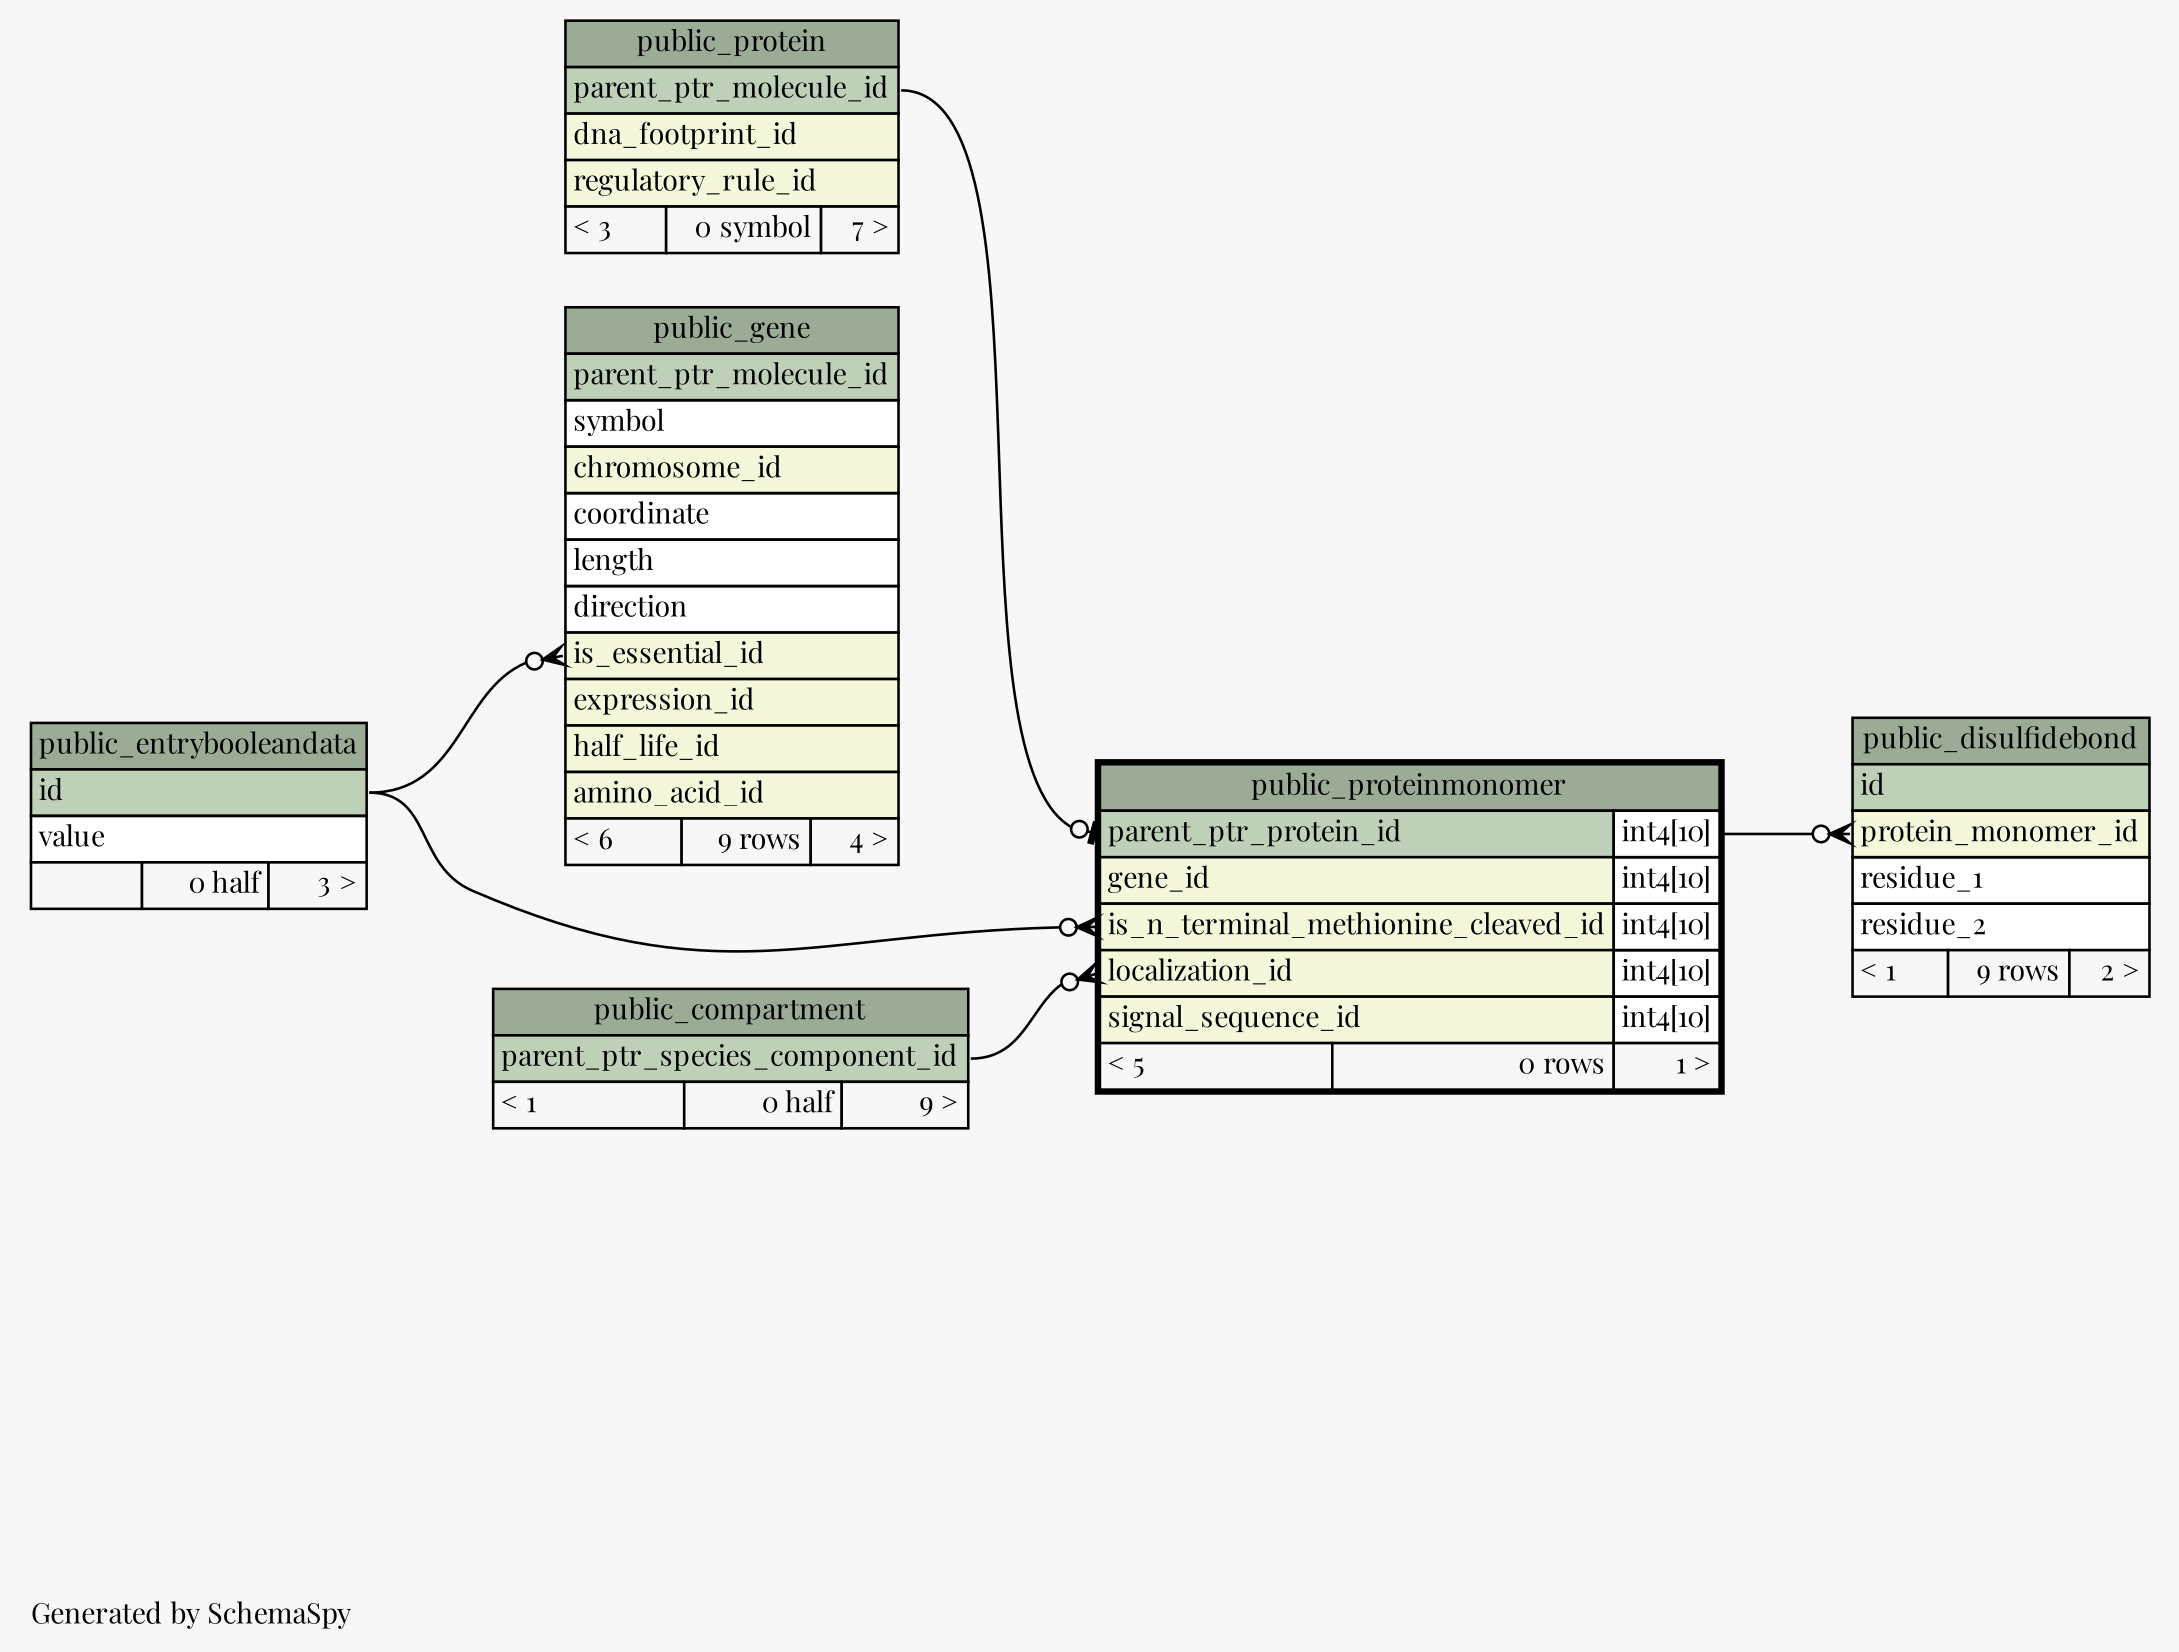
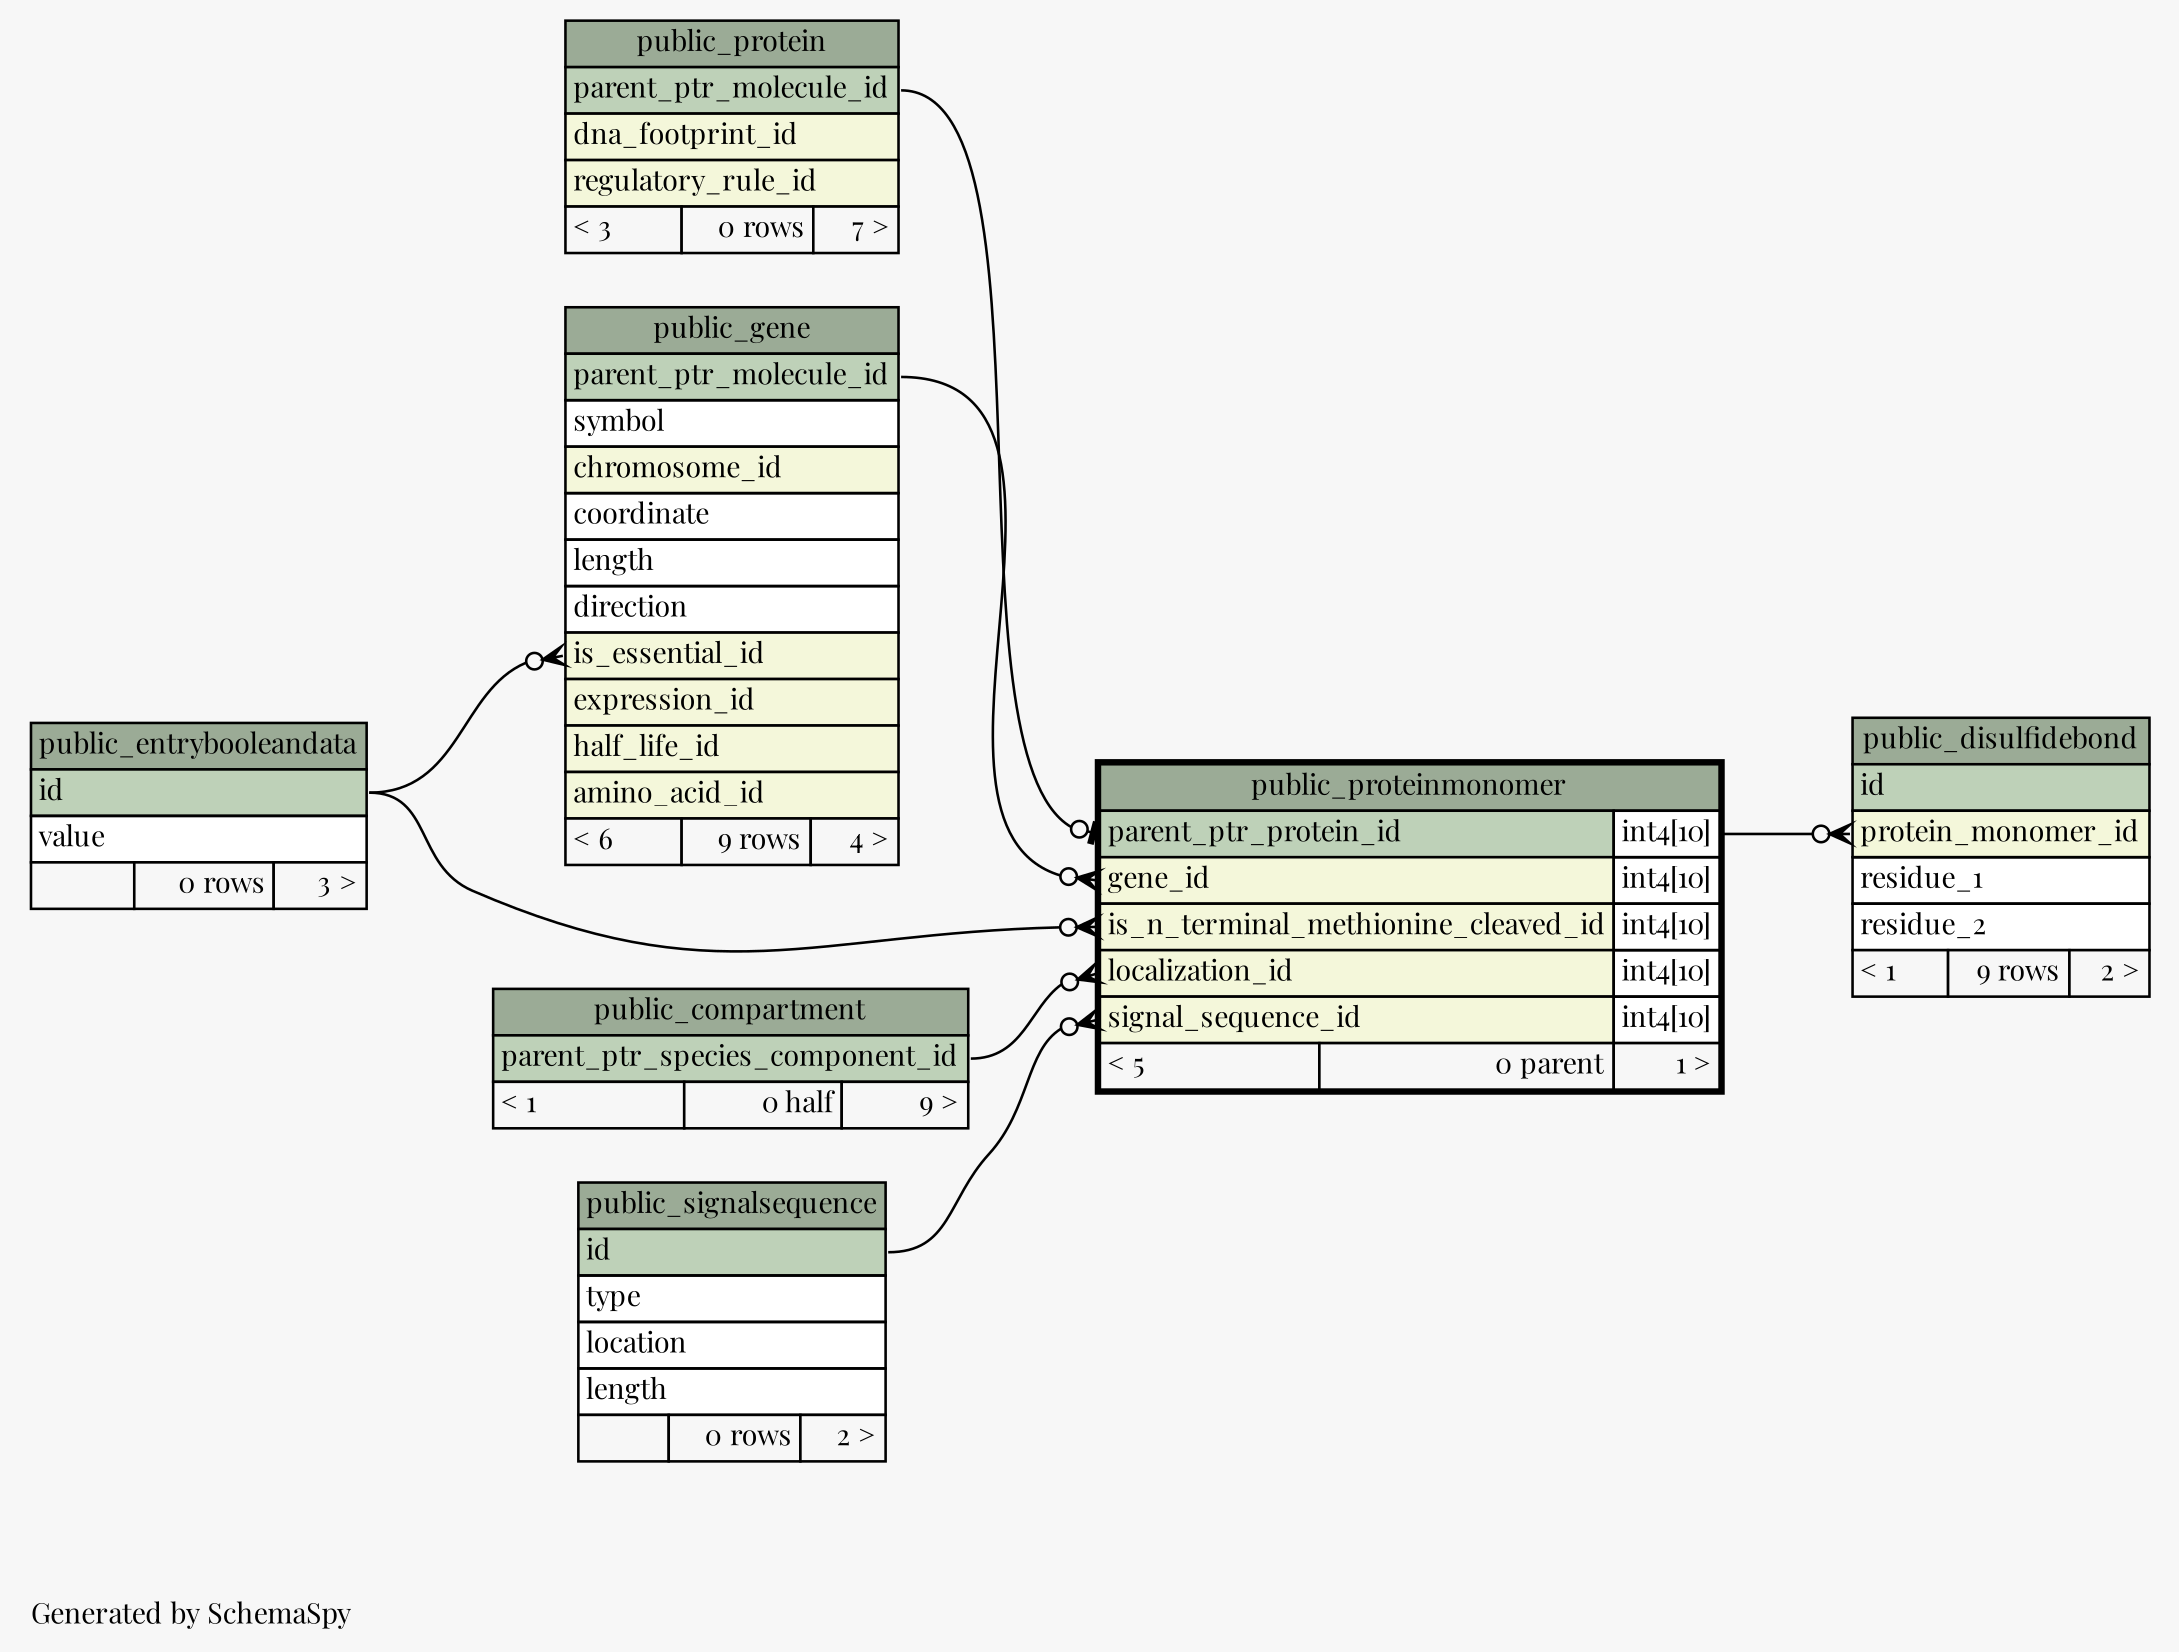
  digraph {
    bgcolor="#f7f7f7"
    fontname="Playfair Display"
    fontsize=11
    label="\nGenerated by SchemaSpy"
    labeljust=l
    nodesep=0.18
    rankdir=RL
    ranksep=0.46
    node [fontname="Playfair Display" fontsize=11 shape=plaintext]
    edge [arrowhead=none arrowsize=0.8 arrowtail=crowodot dir=back fontname="Playfair Display" headport="id:e"]
    n1 [label=<     <TABLE BORDER="0" CELLBORDER="1" CELLSPACING="0" BGCOLOR="#ffffff">       <TR><TD COLSPAN="3" BGCOLOR="#9bab96" ALIGN="CENTER">public_disulfidebond</TD></TR>       <TR><TD PORT="id" COLSPAN="3" BGCOLOR="#bed1b8" ALIGN="LEFT">id</TD></TR>       <TR><TD PORT="protein_monomer_id" COLSPAN="3" BGCOLOR="#f4f7da" ALIGN="LEFT">protein_monomer_id</TD></TR>       <TR><TD PORT="residue_1" COLSPAN="3" ALIGN="LEFT">residue_1</TD></TR>       <TR><TD PORT="residue_2" COLSPAN="3" ALIGN="LEFT">residue_2</TD></TR>       <TR><TD ALIGN="LEFT" BGCOLOR="#f7f7f7">&lt; 1</TD><TD ALIGN="RIGHT" BGCOLOR="#f7f7f7">9 rows</TD><TD ALIGN="RIGHT" BGCOLOR="#f7f7f7">2 &gt;</TD></TR>     </TABLE>>]
-   n2 [label=<     <TABLE BORDER="2" CELLBORDER="1" CELLSPACING="0" BGCOLOR="#ffffff">       <TR><TD COLSPAN="3" BGCOLOR="#9bab96" ALIGN="CENTER">public_proteinmonomer</TD></TR>       <TR><TD PORT="parent_ptr_protein_id" COLSPAN="2" BGCOLOR="#bed1b8" ALIGN="LEFT">parent_ptr_protein_id</TD><TD PORT="parent_ptr_protein_id.type" ALIGN="LEFT">int4[10]</TD></TR>       <TR><TD PORT="gene_id" COLSPAN="2" BGCOLOR="#f4f7da" ALIGN="LEFT">gene_id</TD><TD PORT="gene_id.type" ALIGN="LEFT">int4[10]</TD></TR>       <TR><TD PORT="is_n_terminal_methionine_cleaved_id" COLSPAN="2" BGCOLOR="#f4f7da" ALIGN="LEFT">is_n_terminal_methionine_cleaved_id</TD><TD PORT="is_n_terminal_methionine_cleaved_id.type" ALIGN="LEFT">int4[10]</TD></TR>       <TR><TD PORT="localization_id" COLSPAN="2" BGCOLOR="#f4f7da" ALIGN="LEFT">localization_id</TD><TD PORT="localization_id.type" ALIGN="LEFT">int4[10]</TD></TR>       <TR><TD PORT="signal_sequence_id" COLSPAN="2" BGCOLOR="#f4f7da" ALIGN="LEFT">signal_sequence_id</TD><TD PORT="signal_sequence_id.type" ALIGN="LEFT">int4[10]</TD></TR>       <TR><TD ALIGN="LEFT" BGCOLOR="#f7f7f7">&lt; 5</TD><TD ALIGN="RIGHT" BGCOLOR="#f7f7f7">0 rows</TD><TD ALIGN="RIGHT" BGCOLOR="#f7f7f7">1 &gt;</TD></TR>     </TABLE>>]
+   n2 [label=<     <TABLE BORDER="2" CELLBORDER="1" CELLSPACING="0" BGCOLOR="#ffffff">       <TR><TD COLSPAN="3" BGCOLOR="#9bab96" ALIGN="CENTER">public_proteinmonomer</TD></TR>       <TR><TD PORT="parent_ptr_protein_id" COLSPAN="2" BGCOLOR="#bed1b8" ALIGN="LEFT">parent_ptr_protein_id</TD><TD PORT="parent_ptr_protein_id.type" ALIGN="LEFT">int4[10]</TD></TR>       <TR><TD PORT="gene_id" COLSPAN="2" BGCOLOR="#f4f7da" ALIGN="LEFT">gene_id</TD><TD PORT="gene_id.type" ALIGN="LEFT">int4[10]</TD></TR>       <TR><TD PORT="is_n_terminal_methionine_cleaved_id" COLSPAN="2" BGCOLOR="#f4f7da" ALIGN="LEFT">is_n_terminal_methionine_cleaved_id</TD><TD PORT="is_n_terminal_methionine_cleaved_id.type" ALIGN="LEFT">int4[10]</TD></TR>       <TR><TD PORT="localization_id" COLSPAN="2" BGCOLOR="#f4f7da" ALIGN="LEFT">localization_id</TD><TD PORT="localization_id.type" ALIGN="LEFT">int4[10]</TD></TR>       <TR><TD PORT="signal_sequence_id" COLSPAN="2" BGCOLOR="#f4f7da" ALIGN="LEFT">signal_sequence_id</TD><TD PORT="signal_sequence_id.type" ALIGN="LEFT">int4[10]</TD></TR>       <TR><TD ALIGN="LEFT" BGCOLOR="#f7f7f7">&lt; 5</TD><TD ALIGN="RIGHT" BGCOLOR="#f7f7f7">0 parent</TD><TD ALIGN="RIGHT" BGCOLOR="#f7f7f7">1 &gt;</TD></TR>     </TABLE>>]
    n3 [label=<     <TABLE BORDER="0" CELLBORDER="1" CELLSPACING="0" BGCOLOR="#ffffff">       <TR><TD COLSPAN="3" BGCOLOR="#9bab96" ALIGN="CENTER">public_gene</TD></TR>       <TR><TD PORT="parent_ptr_molecule_id" COLSPAN="3" BGCOLOR="#bed1b8" ALIGN="LEFT">parent_ptr_molecule_id</TD></TR>       <TR><TD PORT="symbol" COLSPAN="3" ALIGN="LEFT">symbol</TD></TR>       <TR><TD PORT="chromosome_id" COLSPAN="3" BGCOLOR="#f4f7da" ALIGN="LEFT">chromosome_id</TD></TR>       <TR><TD PORT="coordinate" COLSPAN="3" ALIGN="LEFT">coordinate</TD></TR>       <TR><TD PORT="length" COLSPAN="3" ALIGN="LEFT">length</TD></TR>       <TR><TD PORT="direction" COLSPAN="3" ALIGN="LEFT">direction</TD></TR>       <TR><TD PORT="is_essential_id" COLSPAN="3" BGCOLOR="#f4f7da" ALIGN="LEFT">is_essential_id</TD></TR>       <TR><TD PORT="expression_id" COLSPAN="3" BGCOLOR="#f4f7da" ALIGN="LEFT">expression_id</TD></TR>       <TR><TD PORT="half_life_id" COLSPAN="3" BGCOLOR="#f4f7da" ALIGN="LEFT">half_life_id</TD></TR>       <TR><TD PORT="amino_acid_id" COLSPAN="3" BGCOLOR="#f4f7da" ALIGN="LEFT">amino_acid_id</TD></TR>       <TR><TD ALIGN="LEFT" BGCOLOR="#f7f7f7">&lt; 6</TD><TD ALIGN="RIGHT" BGCOLOR="#f7f7f7">9 rows</TD><TD ALIGN="RIGHT" BGCOLOR="#f7f7f7">4 &gt;</TD></TR>     </TABLE>>]
-   n4 [label=<     <TABLE BORDER="0" CELLBORDER="1" CELLSPACING="0" BGCOLOR="#ffffff">       <TR><TD COLSPAN="3" BGCOLOR="#9bab96" ALIGN="CENTER">public_entrybooleandata</TD></TR>       <TR><TD PORT="id" COLSPAN="3" BGCOLOR="#bed1b8" ALIGN="LEFT">id</TD></TR>       <TR><TD PORT="value" COLSPAN="3" ALIGN="LEFT">value</TD></TR>       <TR><TD ALIGN="LEFT" BGCOLOR="#f7f7f7">  </TD><TD ALIGN="RIGHT" BGCOLOR="#f7f7f7">0 half</TD><TD ALIGN="RIGHT" BGCOLOR="#f7f7f7">3 &gt;</TD></TR>     </TABLE>>]
+   n4 [label=<     <TABLE BORDER="0" CELLBORDER="1" CELLSPACING="0" BGCOLOR="#ffffff">       <TR><TD COLSPAN="3" BGCOLOR="#9bab96" ALIGN="CENTER">public_entrybooleandata</TD></TR>       <TR><TD PORT="id" COLSPAN="3" BGCOLOR="#bed1b8" ALIGN="LEFT">id</TD></TR>       <TR><TD PORT="value" COLSPAN="3" ALIGN="LEFT">value</TD></TR>       <TR><TD ALIGN="LEFT" BGCOLOR="#f7f7f7">  </TD><TD ALIGN="RIGHT" BGCOLOR="#f7f7f7">0 rows</TD><TD ALIGN="RIGHT" BGCOLOR="#f7f7f7">3 &gt;</TD></TR>     </TABLE>>]
    n5 [label=<     <TABLE BORDER="0" CELLBORDER="1" CELLSPACING="0" BGCOLOR="#ffffff">       <TR><TD COLSPAN="3" BGCOLOR="#9bab96" ALIGN="CENTER">public_compartment</TD></TR>       <TR><TD PORT="parent_ptr_species_component_id" COLSPAN="3" BGCOLOR="#bed1b8" ALIGN="LEFT">parent_ptr_species_component_id</TD></TR>       <TR><TD ALIGN="LEFT" BGCOLOR="#f7f7f7">&lt; 1</TD><TD ALIGN="RIGHT" BGCOLOR="#f7f7f7">0 half</TD><TD ALIGN="RIGHT" BGCOLOR="#f7f7f7">9 &gt;</TD></TR>     </TABLE>>]
-   n6 [label=<     <TABLE BORDER="0" CELLBORDER="1" CELLSPACING="0" BGCOLOR="#ffffff">       <TR><TD COLSPAN="3" BGCOLOR="#9bab96" ALIGN="CENTER">public_protein</TD></TR>       <TR><TD PORT="parent_ptr_molecule_id" COLSPAN="3" BGCOLOR="#bed1b8" ALIGN="LEFT">parent_ptr_molecule_id</TD></TR>       <TR><TD PORT="dna_footprint_id" COLSPAN="3" BGCOLOR="#f4f7da" ALIGN="LEFT">dna_footprint_id</TD></TR>       <TR><TD PORT="regulatory_rule_id" COLSPAN="3" BGCOLOR="#f4f7da" ALIGN="LEFT">regulatory_rule_id</TD></TR>       <TR><TD ALIGN="LEFT" BGCOLOR="#f7f7f7">&lt; 3</TD><TD ALIGN="RIGHT" BGCOLOR="#f7f7f7">0 symbol</TD><TD ALIGN="RIGHT" BGCOLOR="#f7f7f7">7 &gt;</TD></TR>     </TABLE>>]
+   n6 [label=<     <TABLE BORDER="0" CELLBORDER="1" CELLSPACING="0" BGCOLOR="#ffffff">       <TR><TD COLSPAN="3" BGCOLOR="#9bab96" ALIGN="CENTER">public_protein</TD></TR>       <TR><TD PORT="parent_ptr_molecule_id" COLSPAN="3" BGCOLOR="#bed1b8" ALIGN="LEFT">parent_ptr_molecule_id</TD></TR>       <TR><TD PORT="dna_footprint_id" COLSPAN="3" BGCOLOR="#f4f7da" ALIGN="LEFT">dna_footprint_id</TD></TR>       <TR><TD PORT="regulatory_rule_id" COLSPAN="3" BGCOLOR="#f4f7da" ALIGN="LEFT">regulatory_rule_id</TD></TR>       <TR><TD ALIGN="LEFT" BGCOLOR="#f7f7f7">&lt; 3</TD><TD ALIGN="RIGHT" BGCOLOR="#f7f7f7">0 rows</TD><TD ALIGN="RIGHT" BGCOLOR="#f7f7f7">7 &gt;</TD></TR>     </TABLE>>]
+   n7 [label=<     <TABLE BORDER="0" CELLBORDER="1" CELLSPACING="0" BGCOLOR="#ffffff">       <TR><TD COLSPAN="3" BGCOLOR="#9bab96" ALIGN="CENTER">public_signalsequence</TD></TR>       <TR><TD PORT="id" COLSPAN="3" BGCOLOR="#bed1b8" ALIGN="LEFT">id</TD></TR>       <TR><TD PORT="type" COLSPAN="3" ALIGN="LEFT">type</TD></TR>       <TR><TD PORT="location" COLSPAN="3" ALIGN="LEFT">location</TD></TR>       <TR><TD PORT="length" COLSPAN="3" ALIGN="LEFT">length</TD></TR>       <TR><TD ALIGN="LEFT" BGCOLOR="#f7f7f7">  </TD><TD ALIGN="RIGHT" BGCOLOR="#f7f7f7">0 rows</TD><TD ALIGN="RIGHT" BGCOLOR="#f7f7f7">2 &gt;</TD></TR>     </TABLE>>]
    n1 -> n2 [headport="parent_ptr_protein_id.type:e" tailport="protein_monomer_id:w"]
+   n2 -> n3 [headport="parent_ptr_molecule_id:e" tailport="gene_id:w"]
    n2 -> n4 [tailport="is_n_terminal_methionine_cleaved_id:w"]
    n2 -> n5 [headport="parent_ptr_species_component_id:e" tailport="localization_id:w"]
    n2 -> n6 [arrowtail=teeodot headport="parent_ptr_molecule_id:e" tailport="parent_ptr_protein_id:w"]
+   n2 -> n7 [tailport="signal_sequence_id:w"]
    n3 -> n4 [tailport="is_essential_id:w"]
  }
